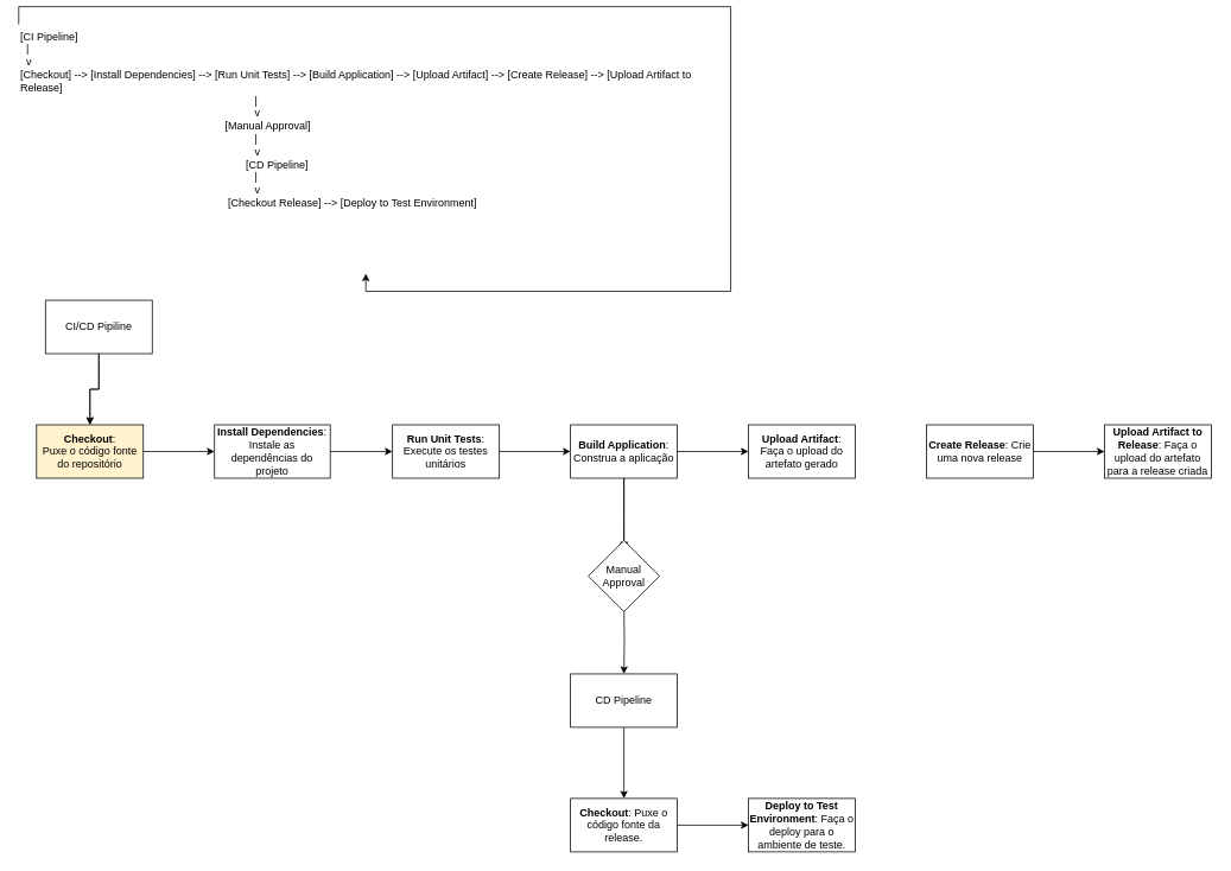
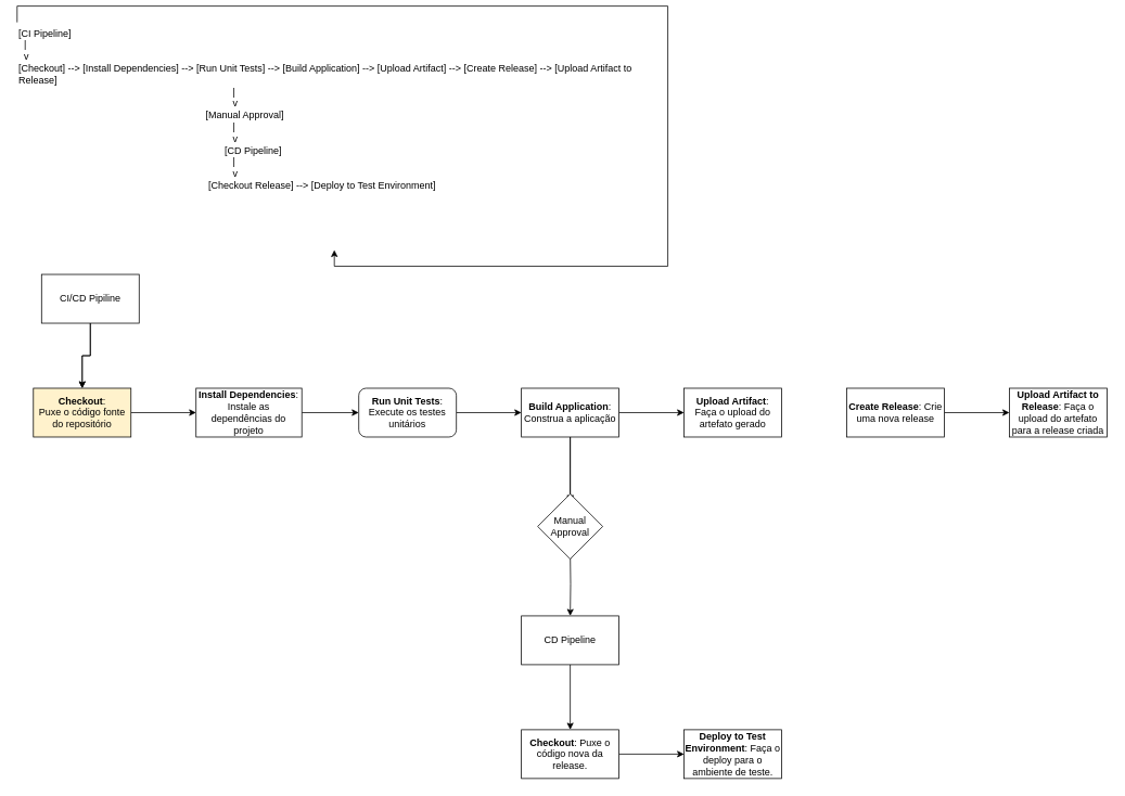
  <mxCell id="0" />
  <mxCell id="1" parent="0" />
  <mxCell id="2" value="[CI Pipeline]&#10;  |&#10;  v&#10;[Checkout] --&gt; [Install Dependencies] --&gt; [Run Unit Tests] --&gt; [Build Application] --&gt; [Upload Artifact] --&gt; [Create Release] --&gt; [Upload Artifact to Release]&#10;                                                                               |&#10;                                                                               v&#10;                                                                     [Manual Approval]&#10;                                                                               |&#10;                                                                               v&#10;                                                                            [CD Pipeline]&#10;                                                                               |&#10;                                                                               v&#10;                                                                      [Checkout Release] --&gt; [Deploy to Test Environment]" style="text;whiteSpace=wrap;" vertex="1" parent="1"><mxGeometry x="20" y="20" width="780" height="280" as="geometry" /></mxCell>
  <mxCell id="3" value="" style="edgeStyle=orthogonalEdgeStyle;rounded=0;orthogonalLoop=1;jettySize=auto;html=1;" edge="1" parent="1" source="5" target="8"><mxGeometry relative="1" as="geometry" /></mxCell>
  <mxCell id="4" value="" style="edgeStyle=orthogonalEdgeStyle;rounded=0;orthogonalLoop=1;jettySize=auto;html=1;" edge="1" parent="1" source="5" target="8"><mxGeometry relative="1" as="geometry" /></mxCell>
  <mxCell id="5" value="CI/CD Pipiline" style="rounded=0;whiteSpace=wrap;html=1;" vertex="1" parent="1"><mxGeometry x="50" y="330" width="120" height="60" as="geometry" /></mxCell>
  <mxCell id="6" style="edgeStyle=orthogonalEdgeStyle;rounded=0;orthogonalLoop=1;jettySize=auto;html=1;exitX=0;exitY=0;exitDx=0;exitDy=0;" edge="1" parent="1" source="2" target="2"><mxGeometry relative="1" as="geometry" /></mxCell>
  <mxCell id="7" value="" style="edgeStyle=orthogonalEdgeStyle;rounded=0;orthogonalLoop=1;jettySize=auto;html=1;" edge="1" parent="1" source="8" target="10"><mxGeometry relative="1" as="geometry" /></mxCell>
  <mxCell id="8" value="&lt;strong&gt;Checkout&lt;/strong&gt;:&lt;br&gt;Puxe o código fonte do repositório" style="whiteSpace=wrap;html=1;rounded=0;fillColor=#fff2cc;" vertex="1" parent="1"><mxGeometry x="40" y="470" width="120" height="60" as="geometry" /></mxCell>
  <mxCell id="9" value="" style="edgeStyle=orthogonalEdgeStyle;rounded=0;orthogonalLoop=1;jettySize=auto;html=1;" edge="1" parent="1" source="10" target="12"><mxGeometry relative="1" as="geometry" /></mxCell>
  <mxCell id="10" value="&lt;strong&gt;Install Dependencies&lt;/strong&gt;: Instale as dependências do projeto" style="whiteSpace=wrap;html=1;rounded=0;" vertex="1" parent="1"><mxGeometry x="240" y="470" width="130" height="60" as="geometry" /></mxCell>
  <mxCell id="11" value="" style="edgeStyle=orthogonalEdgeStyle;rounded=0;orthogonalLoop=1;jettySize=auto;html=1;" edge="1" parent="1" source="12" target="16"><mxGeometry relative="1" as="geometry" /></mxCell>
- <mxCell id="12" value="&lt;strong&gt;Run Unit Tests&lt;/strong&gt;: Execute os testes unitários" style="rounded=0;whiteSpace=wrap;html=1;" vertex="1" parent="1"><mxGeometry x="440" y="470" width="120" height="60" as="geometry" /></mxCell>
+ <mxCell id="12" value="&lt;strong&gt;Run Unit Tests&lt;/strong&gt;: Execute os testes unitários" style="whiteSpace=wrap;html=1;rounded=1;" vertex="1" parent="1"><mxGeometry x="440" y="470" width="120" height="60" as="geometry" /></mxCell>
  <mxCell id="13" value="" style="edgeStyle=orthogonalEdgeStyle;rounded=0;orthogonalLoop=1;jettySize=auto;html=1;" edge="1" parent="1" source="16"><mxGeometry relative="1" as="geometry"><mxPoint x="700" y="610" as="targetPoint" /></mxGeometry></mxCell>
  <mxCell id="14" value="" style="edgeStyle=orthogonalEdgeStyle;rounded=0;orthogonalLoop=1;jettySize=auto;html=1;" edge="1" parent="1" source="16" target="23"><mxGeometry relative="1" as="geometry" /></mxCell>
  <mxCell id="15" value="" style="edgeStyle=orthogonalEdgeStyle;rounded=0;orthogonalLoop=1;jettySize=auto;html=1;" edge="1" parent="1" source="16"><mxGeometry relative="1" as="geometry"><mxPoint x="700" y="610" as="targetPoint" /></mxGeometry></mxCell>
  <mxCell id="16" value="&lt;strong&gt;Build Application&lt;/strong&gt;: Construa a aplicação" style="rounded=0;whiteSpace=wrap;html=1;" vertex="1" parent="1"><mxGeometry x="640" y="470" width="120" height="60" as="geometry" /></mxCell>
  <mxCell id="17" value="" style="edgeStyle=orthogonalEdgeStyle;rounded=0;orthogonalLoop=1;jettySize=auto;html=1;" edge="1" parent="1" target="19"><mxGeometry relative="1" as="geometry"><mxPoint x="700" y="670" as="sourcePoint" /></mxGeometry></mxCell>
  <mxCell id="18" value="" style="edgeStyle=orthogonalEdgeStyle;rounded=0;orthogonalLoop=1;jettySize=auto;html=1;" edge="1" parent="1" source="19" target="21"><mxGeometry relative="1" as="geometry" /></mxCell>
  <mxCell id="19" value="CD Pipeline" style="rounded=0;whiteSpace=wrap;html=1;" vertex="1" parent="1"><mxGeometry x="640" y="750" width="120" height="60" as="geometry" /></mxCell>
  <mxCell id="20" value="" style="edgeStyle=orthogonalEdgeStyle;rounded=0;orthogonalLoop=1;jettySize=auto;html=1;" edge="1" parent="1" source="21" target="22"><mxGeometry relative="1" as="geometry" /></mxCell>
- <mxCell id="21" value="&lt;strong&gt;Checkout&lt;/strong&gt;: Puxe o código fonte da release." style="rounded=0;whiteSpace=wrap;html=1;" vertex="1" parent="1"><mxGeometry x="640" y="890" width="120" height="60" as="geometry" /></mxCell>
+ <mxCell id="21" value="&lt;strong&gt;Checkout&lt;/strong&gt;: Puxe o código nova da release." style="rounded=0;whiteSpace=wrap;html=1;" vertex="1" parent="1"><mxGeometry x="640" y="890" width="120" height="60" as="geometry" /></mxCell>
  <mxCell id="22" value="&lt;strong&gt;Deploy to Test Environment&lt;/strong&gt;: Faça o deploy para o ambiente de teste." style="rounded=0;whiteSpace=wrap;html=1;" vertex="1" parent="1"><mxGeometry x="840" y="890" width="120" height="60" as="geometry" /></mxCell>
  <mxCell id="23" value="&lt;strong&gt;Upload Artifact&lt;/strong&gt;: Faça o upload do artefato gerado" style="rounded=0;whiteSpace=wrap;html=1;" vertex="1" parent="1"><mxGeometry x="840" y="470" width="120" height="60" as="geometry" /></mxCell>
  <mxCell id="24" value="" style="edgeStyle=orthogonalEdgeStyle;rounded=0;orthogonalLoop=1;jettySize=auto;html=1;" edge="1" parent="1" source="25" target="26"><mxGeometry relative="1" as="geometry" /></mxCell>
  <mxCell id="25" value="&lt;strong&gt;Create Release&lt;/strong&gt;: Crie uma nova release" style="rounded=0;whiteSpace=wrap;html=1;" vertex="1" parent="1"><mxGeometry x="1040" y="470" width="120" height="60" as="geometry" /></mxCell>
  <mxCell id="26" value="&lt;strong&gt;Upload Artifact to Release&lt;/strong&gt;: Faça o upload do artefato para a release criada" style="rounded=0;whiteSpace=wrap;html=1;" vertex="1" parent="1"><mxGeometry x="1240" y="470" width="120" height="60" as="geometry" /></mxCell>
  <mxCell id="27" value="Manual Approval" style="rhombus;whiteSpace=wrap;html=1;rounded=0;" vertex="1" parent="1"><mxGeometry x="660" y="600" width="80" height="80" as="geometry" /></mxCell>
